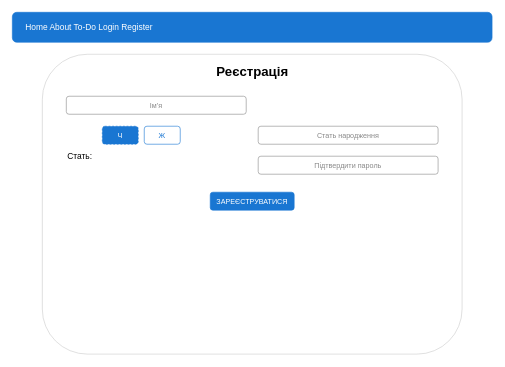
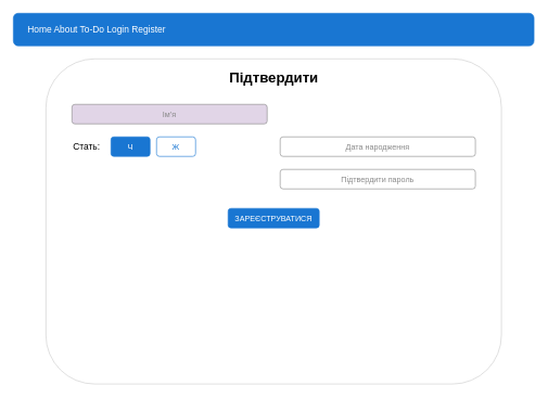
  <mxCell id="0" />
  <mxCell id="1" parent="0" />
  <mxCell id="2" value="" style="rounded=1;fillColor=#1976d2;strokeColor=#1976d2;" parent="1" vertex="1"><mxGeometry x="20" width="800" height="50" as="geometry" y="20" /></mxCell>
  <mxCell id="3" value="Home   About   To-Do   Login   Register" style="text;html=1;align=left;verticalAlign=middle;fontSize=14;fontColor=#ffffff;" parent="1" vertex="1"><mxGeometry x="40" width="760" height="50" as="geometry" y="20" /></mxCell>
  <mxCell id="4" value="" style="rounded=1;fillColor=#ffffff;strokeColor=#cccccc;" parent="1" vertex="1"><mxGeometry x="70" y="90" width="700" height="500" as="geometry" /></mxCell>
- <mxCell id="5" value="Реєстрація" style="text;html=1;align=center;verticalAlign=middle;fontSize=22;fontColor=#000000;fontStyle=1;" parent="1" vertex="1"><mxGeometry x="20" y="100" width="800" height="40" as="geometry" /></mxCell>
- <mxCell id="6" value="Ім'я" style="rounded=1;fillColor=#ffffff;strokeColor=#888888;fontColor=#888888;" parent="1" vertex="1"><mxGeometry x="110" y="160" width="300" height="30" as="geometry" /></mxCell>
- <mxCell id="7" value="Стать:" style="text;html=1;align=left;verticalAlign=middle;fontSize=14;fontColor=#000000;" parent="1" vertex="1"><mxGeometry x="110" y="245" width="50" height="30" as="geometry" /></mxCell>
- <mxCell id="8" value="Ч" style="rounded=1;fillColor=#1976d2;strokeColor=#1976d2;fontColor=#ffffff;dashed=1;" parent="1" vertex="1"><mxGeometry x="170" y="210" width="60" height="30" as="geometry" /></mxCell>
+ <mxCell id="5" value="Підтвердити" style="text;html=1;align=center;verticalAlign=middle;fontSize=22;fontColor=#000000;fontStyle=1;" parent="1" vertex="1"><mxGeometry x="20" y="100" width="800" height="40" as="geometry" /></mxCell>
+ <mxCell id="6" value="Ім'я" style="rounded=1;fillColor=#e1d5e7;strokeColor=#888888;fontColor=#888888;" parent="1" vertex="1"><mxGeometry x="110" y="160" width="300" height="30" as="geometry" /></mxCell>
+ <mxCell id="7" value="Стать:" style="text;html=1;align=left;verticalAlign=middle;fontSize=14;fontColor=#000000;" parent="1" vertex="1"><mxGeometry x="110" y="210" width="50" height="30" as="geometry" /></mxCell>
+ <mxCell id="8" value="Ч" style="rounded=1;fillColor=#1976d2;strokeColor=#1976d2;fontColor=#ffffff;" parent="1" vertex="1"><mxGeometry x="170" y="210" width="60" height="30" as="geometry" /></mxCell>
  <mxCell id="9" value="Ж" style="rounded=1;fillColor=#ffffff;strokeColor=#1976d2;fontColor=#1976d2;" parent="1" vertex="1"><mxGeometry x="240" y="210" width="60" height="30" as="geometry" /></mxCell>
- <mxCell id="10" value="Стать народження" style="rounded=1;fillColor=#ffffff;strokeColor=#888888;fontColor=#888888;" parent="1" vertex="1"><mxGeometry x="430" y="210" width="300" height="30" as="geometry" /></mxCell>
+ <mxCell id="10" value="Дата народження" style="rounded=1;fillColor=#ffffff;strokeColor=#888888;fontColor=#888888;" parent="1" vertex="1"><mxGeometry x="430" y="210" width="300" height="30" as="geometry" /></mxCell>
  <mxCell id="11" value="Підтвердити пароль" style="rounded=1;fillColor=#ffffff;strokeColor=#888888;fontColor=#888888;" parent="1" vertex="1"><mxGeometry x="430" y="260" width="300" height="30" as="geometry" /></mxCell>
  <mxCell id="12" value="ЗАРЕЄСТРУВАТИСЯ" style="rounded=1;fillColor=#1976d2;strokeColor=#1976d2;fontColor=#ffffff;" parent="1" vertex="1"><mxGeometry x="350" y="320" width="140" height="30" as="geometry" /></mxCell>
